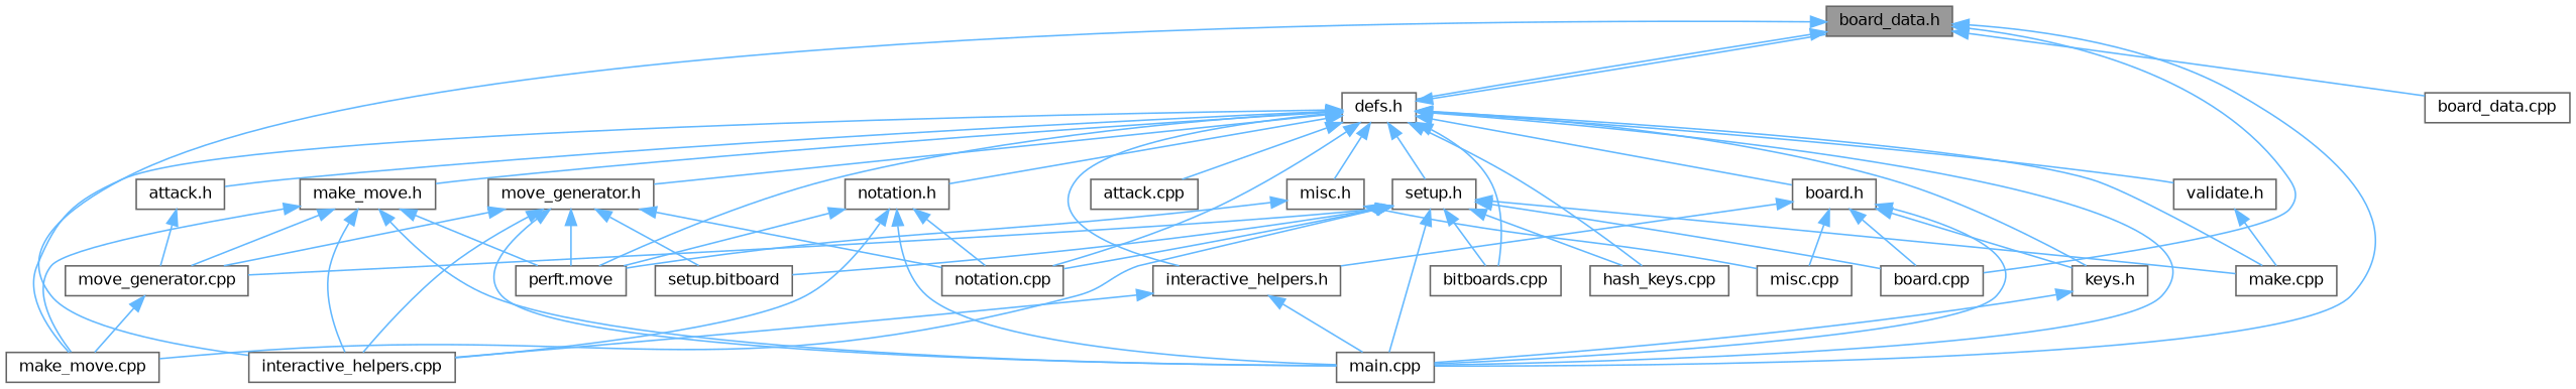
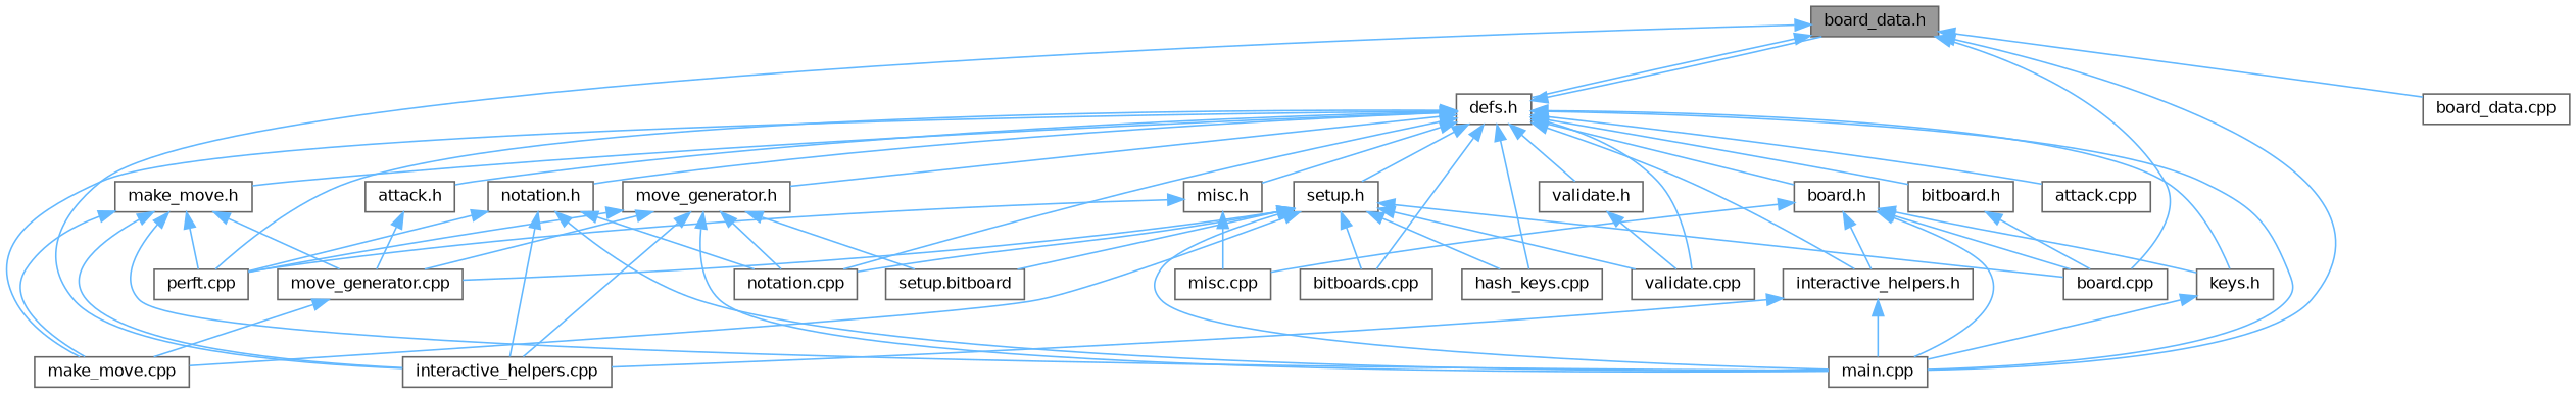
  digraph {
    node [color=grey40 fillcolor=white fontname=Helvetica fontsize=10 shape=box style=filled]
    edge [color=steelblue1 dir=back fontname=Helvetica fontsize=10 labelfontname=Helvetica labelfontsize=10 style=solid]
    n1 [color=gray40 fillcolor=grey60 fontcolor=black height=0.2 label="board_data.h" width=0.4]
    n2 [height=0.2 label="board.cpp" width=0.4]
    n3 [height=0.2 label="board_data.cpp" width=0.4]
    n4 [height=0.2 label="defs.h" width=0.4]
    n5 [height=0.2 label="interactive_helpers.cpp" width=0.4]
    n6 [height=0.2 label="main.cpp" width=0.4]
    n7 [height=0.2 label="attack.cpp" width=0.4]
    n8 [height=0.2 label="attack.h" width=0.4]
    n9 [height=0.2 label="make_move.cpp" width=0.4]
+   n10 [height=0.2 label="bitboard.h" width=0.4]
    n11 [height=0.2 label="bitboards.cpp" width=0.4]
    n12 [height=0.2 label="board.h" width=0.4]
    n13 [height=0.2 label="interactive_helpers.h" width=0.4]
-   n14 [height=0.2 label="perft.move" width=0.4]
+   n14 [height=0.2 label="perft.cpp" width=0.4]
    n15 [height=0.2 label="keys.h" width=0.4]
    n16 [height=0.2 label="hash_keys.cpp" width=0.4]
    n17 [height=0.2 label="make_move.h" width=0.4]
    n18 [height=0.2 label="misc.h" width=0.4]
    n19 [height=0.2 label="move_generator.h" width=0.4]
    n20 [height=0.2 label="notation.cpp" width=0.4]
    n21 [height=0.2 label="notation.h" width=0.4]
    n22 [height=0.2 label="setup.h" width=0.4]
-   n23 [height=0.2 label="make.cpp" width=0.4]
+   n23 [height=0.2 label="validate.cpp" width=0.4]
    n24 [height=0.2 label="validate.h" width=0.4]
    n25 [height=0.2 label="move_generator.cpp" width=0.4]
    n26 [height=0.2 label="misc.cpp" width=0.4]
    n27 [height=0.2 label="setup.bitboard" width=0.4]
    n1 -> n2
    n1 -> n3
    n1 -> n4
    n1 -> n5
    n1 -> n6
    n4 -> n1
    n4 -> n6
    n4 -> n7
    n4 -> n8
    n4 -> n9
+   n4 -> n10
    n4 -> n11
    n4 -> n12
    n4 -> n13
    n4 -> n14
    n4 -> n15
    n4 -> n16
    n4 -> n17
    n4 -> n18
    n4 -> n19
    n4 -> n20
    n4 -> n21
    n4 -> n22
    n4 -> n23
    n4 -> n24
    n8 -> n25
+   n10 -> n2
    n12 -> n2
    n12 -> n6
    n12 -> n13
    n12 -> n15
    n12 -> n26
    n13 -> n5
    n13 -> n6
    n15 -> n6
    n17 -> n5
    n17 -> n6
    n17 -> n9
    n17 -> n14
    n17 -> n25
    n18 -> n14
    n18 -> n26
    n19 -> n5
    n19 -> n6
    n19 -> n14
    n19 -> n20
    n19 -> n25
    n19 -> n27
    n21 -> n5
    n21 -> n6
    n21 -> n14
    n21 -> n20
    n22 -> n2
    n22 -> n6
    n22 -> n9
    n22 -> n11
    n22 -> n16
    n22 -> n20
    n22 -> n23
    n22 -> n25
    n22 -> n27
    n24 -> n23
    n25 -> n9
  }
